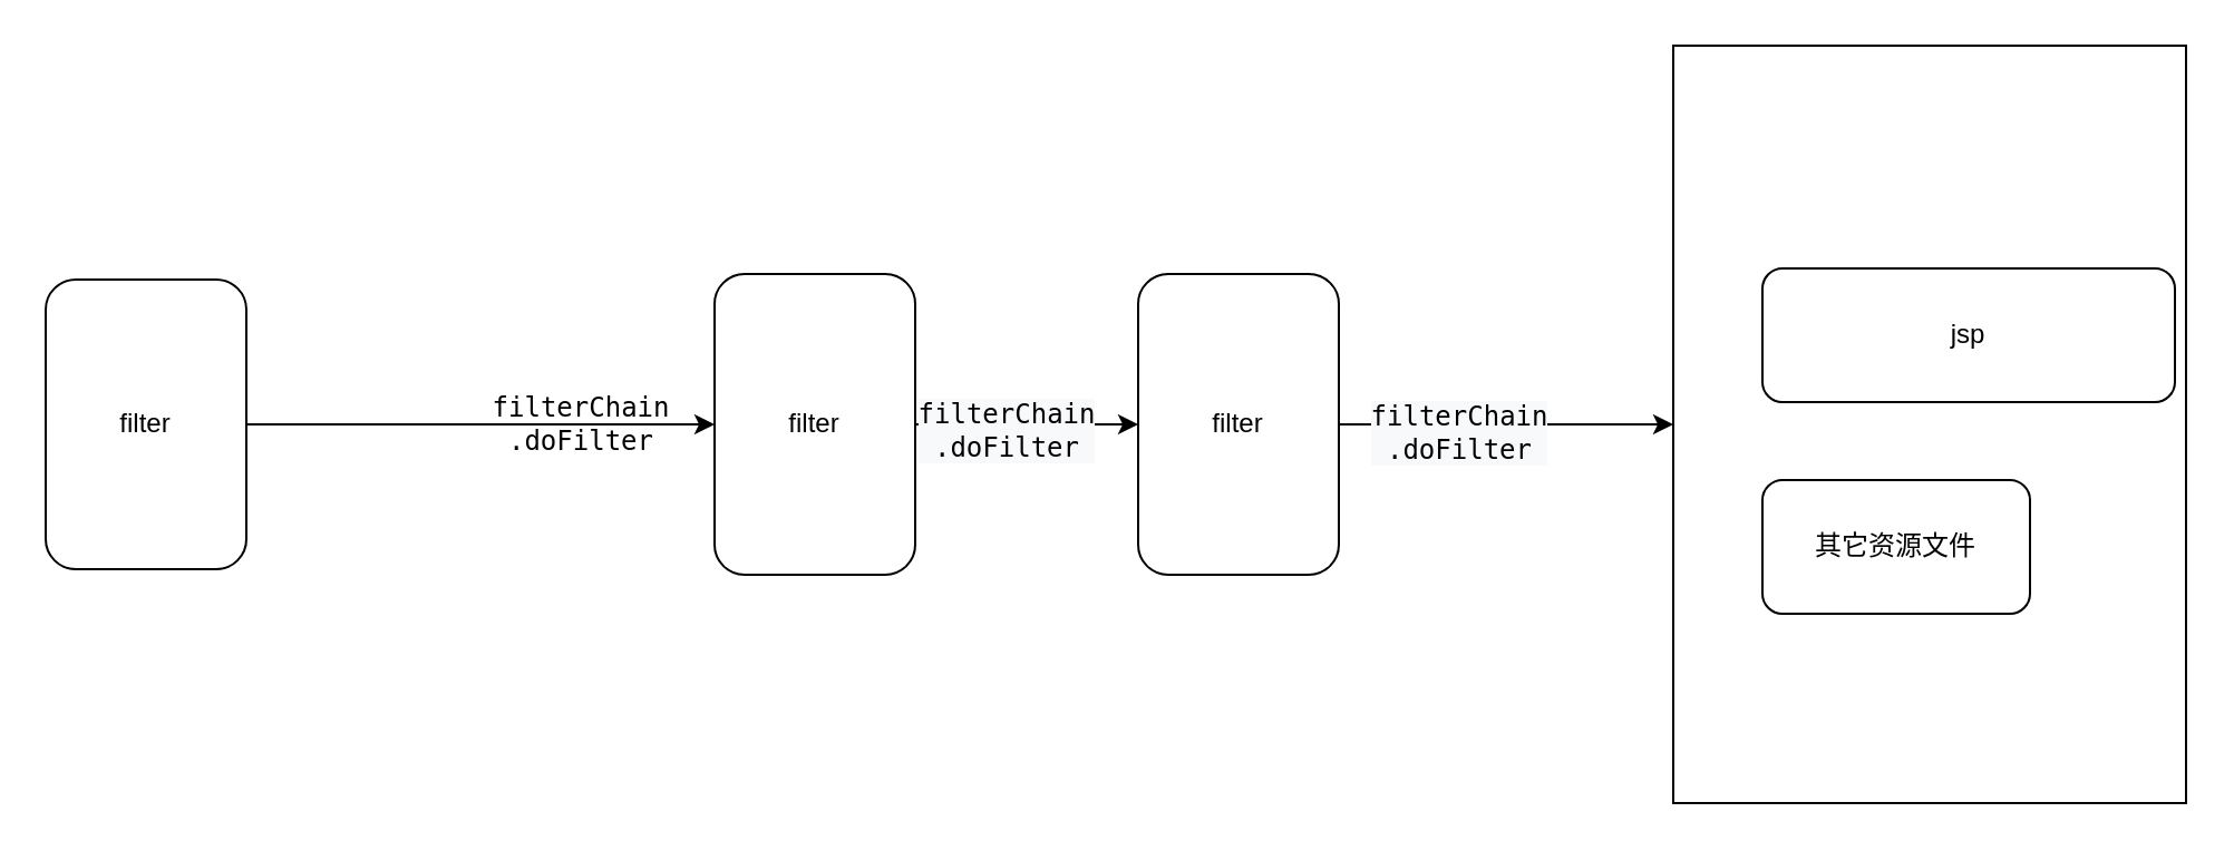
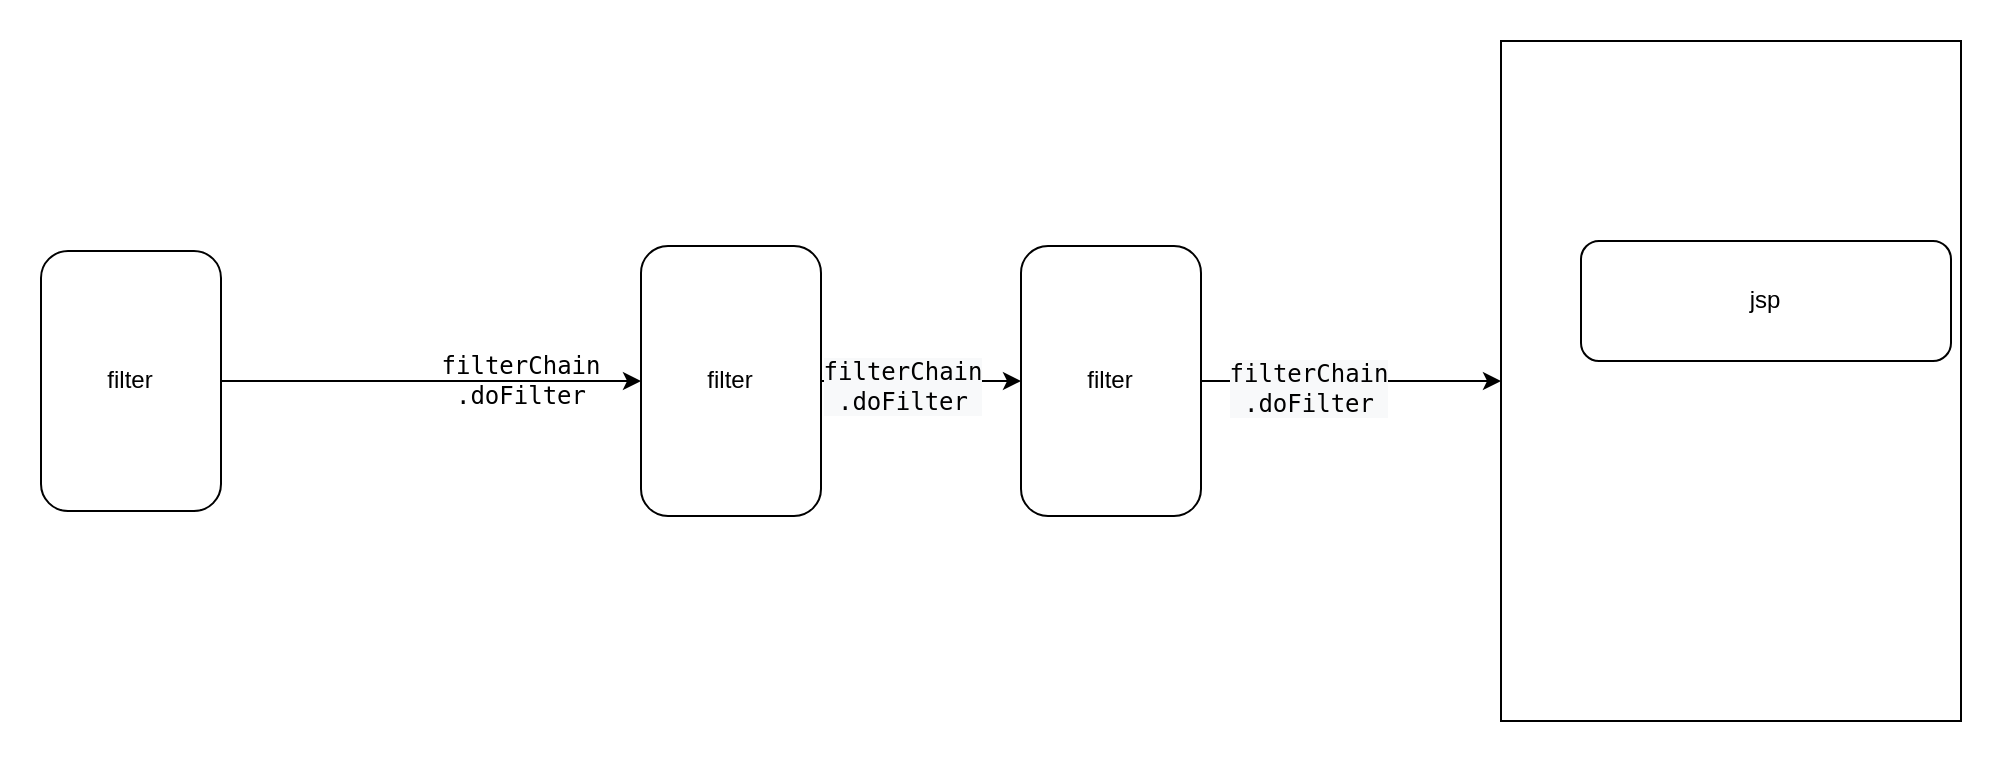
  <mxCell id="0" />
  <mxCell id="1" parent="0" />
  <mxCell id="2" style="edgeStyle=orthogonalEdgeStyle;rounded=0;orthogonalLoop=1;jettySize=auto;html=1;" edge="1" parent="1" source="3" target="6"><mxGeometry relative="1" as="geometry" /></mxCell>
  <mxCell id="3" value="filter" style="rounded=1;whiteSpace=wrap;html=1;" vertex="1" parent="1"><mxGeometry x="20" y="125" width="90" height="130" as="geometry" /></mxCell>
  <mxCell id="4" style="edgeStyle=orthogonalEdgeStyle;rounded=0;orthogonalLoop=1;jettySize=auto;html=1;" edge="1" parent="1" source="6" target="9"><mxGeometry relative="1" as="geometry" /></mxCell>
  <mxCell id="5" value="&lt;pre class=&quot;codeBox&quot; style=&quot;font-size: 12px ; background-color: rgb(248 , 249 , 250)&quot;&gt;filterChain&lt;br&gt;.doFilter&lt;/pre&gt;" style="edgeLabel;html=1;align=center;verticalAlign=middle;resizable=0;points=[];" vertex="1" connectable="0" parent="4"><mxGeometry x="-0.208" y="-2" relative="1" as="geometry"><mxPoint as="offset" /></mxGeometry></mxCell>
  <mxCell id="6" value="filter" style="rounded=1;whiteSpace=wrap;html=1;" vertex="1" parent="1"><mxGeometry x="320" y="122.5" width="90" height="135" as="geometry" /></mxCell>
  <mxCell id="7" style="edgeStyle=orthogonalEdgeStyle;rounded=0;orthogonalLoop=1;jettySize=auto;html=1;" edge="1" parent="1" source="9" target="10"><mxGeometry relative="1" as="geometry" /></mxCell>
  <mxCell id="8" value="&lt;pre class=&quot;codeBox&quot; style=&quot;font-size: 12px ; background-color: rgb(248 , 249 , 250)&quot;&gt;filterChain&lt;br&gt;.doFilter&lt;/pre&gt;" style="edgeLabel;html=1;align=center;verticalAlign=middle;resizable=0;points=[];" vertex="1" connectable="0" parent="7"><mxGeometry x="-0.288" y="-3" relative="1" as="geometry"><mxPoint as="offset" /></mxGeometry></mxCell>
  <mxCell id="9" value="filter" style="rounded=1;whiteSpace=wrap;html=1;" vertex="1" parent="1"><mxGeometry x="510" y="122.5" width="90" height="135" as="geometry" /></mxCell>
  <mxCell id="10" value="" style="rounded=0;whiteSpace=wrap;html=1;" vertex="1" parent="1"><mxGeometry x="750" y="20" width="230" height="340" as="geometry" /></mxCell>
  <mxCell id="11" value="jsp" style="rounded=1;whiteSpace=wrap;html=1;" vertex="1" parent="1"><mxGeometry x="790" y="120" width="185" height="60" as="geometry" /></mxCell>
- <mxCell id="12" value="其它资源文件" style="rounded=1;whiteSpace=wrap;html=1;" vertex="1" parent="1"><mxGeometry x="790" y="215" width="120" height="60" as="geometry" /></mxCell>
  <mxCell id="13" value="&lt;pre class=&quot;codeBox&quot;&gt;filterChain&lt;br/&gt;.doFilter&lt;/pre&gt;" style="text;html=1;align=center;verticalAlign=middle;resizable=0;points=[];autosize=1;" vertex="1" parent="1"><mxGeometry x="215" y="160" width="90" height="60" as="geometry" /></mxCell>
